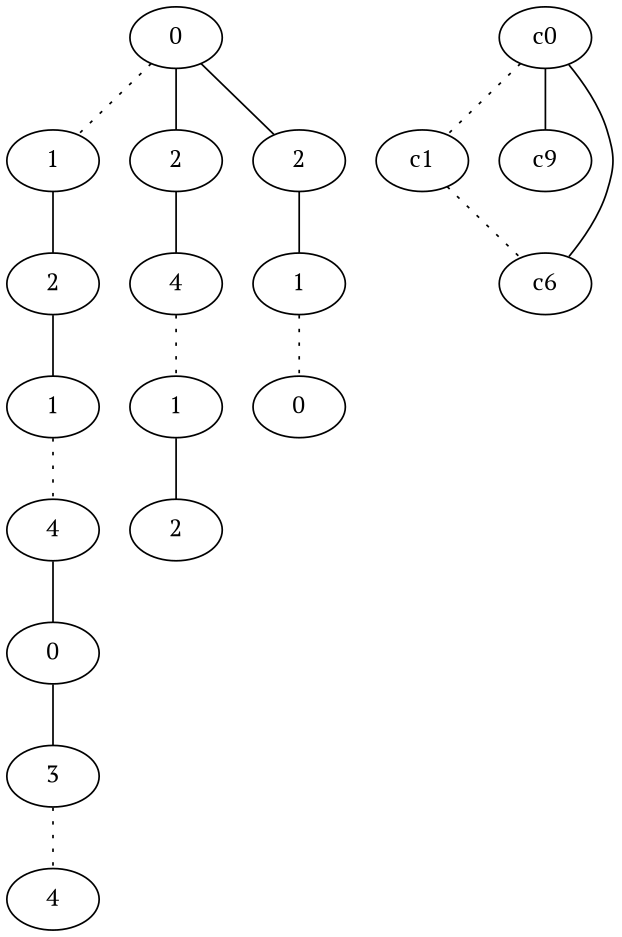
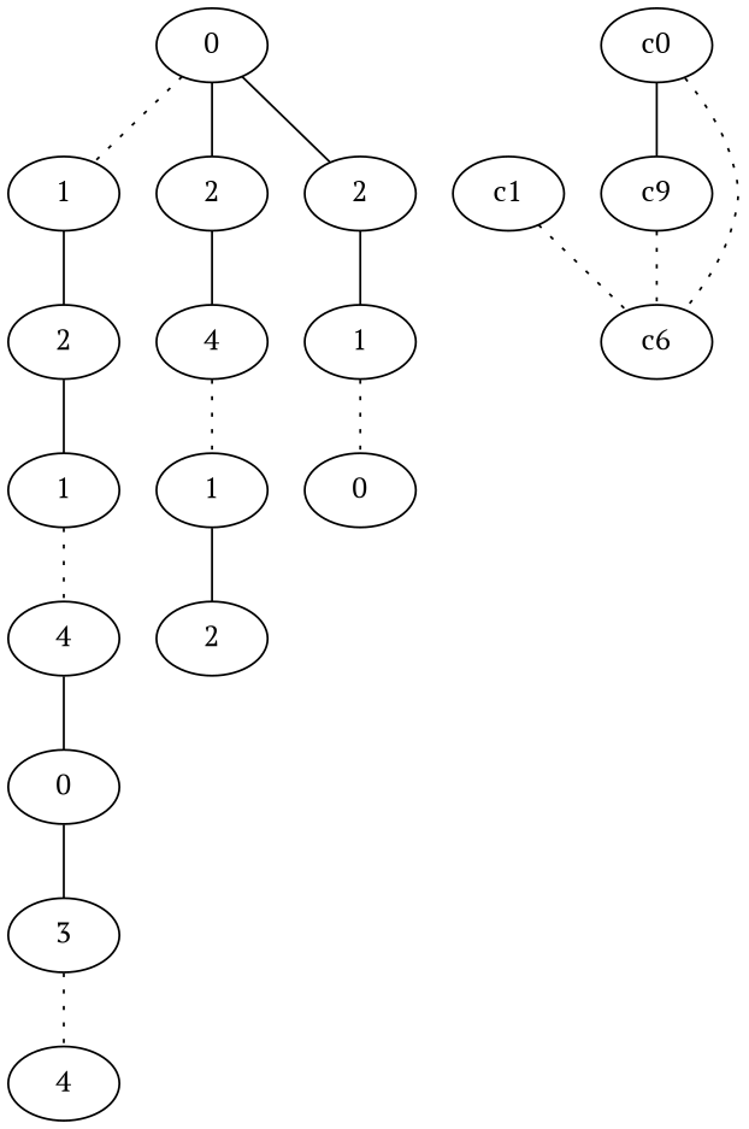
  graph {
    fontname="PT Serif"
    node [fontname="PT Serif"]
    edge [fontname="PT Serif"]
    n1 [label=0]
    n2 [label=1]
    n3 [label=2]
    n4 [label=2]
    n5 [label=2]
    n6 [label=4]
    n7 [label=1]
    n8 [label=1]
    n9 [label=4]
    n10 [label=0]
    n11 [label=3]
    n12 [label=4]
    n13 [label=1]
    n14 [label=2]
    n15 [label=0]
    c0
    c1
    n18 [label=c9]
    n19 [label=c6]
    n1 -- n2 [style=dotted]
    n1 -- n3
    n1 -- n4
    n2 -- n5
    n3 -- n6
    n4 -- n7
    n5 -- n8
    n6 -- n13 [style=dotted]
    n7 -- n15 [style=dotted]
    n8 -- n9 [style=dotted]
    n9 -- n10
    n10 -- n11
    n11 -- n12 [style=dotted]
    n13 -- n14
-   c0 -- c1 [style=dotted]
    c0 -- n18
-   c0 -- n19
+   c0 -- n19 [style=dotted]
    c1 -- n19 [style=dotted]
+   n18 -- n19 [style=dotted]
  }
